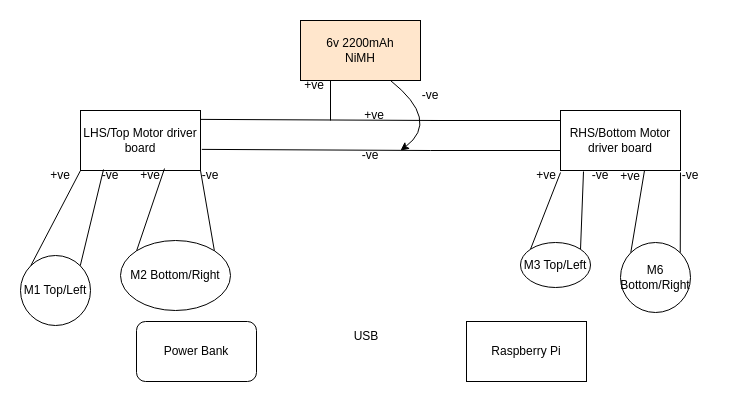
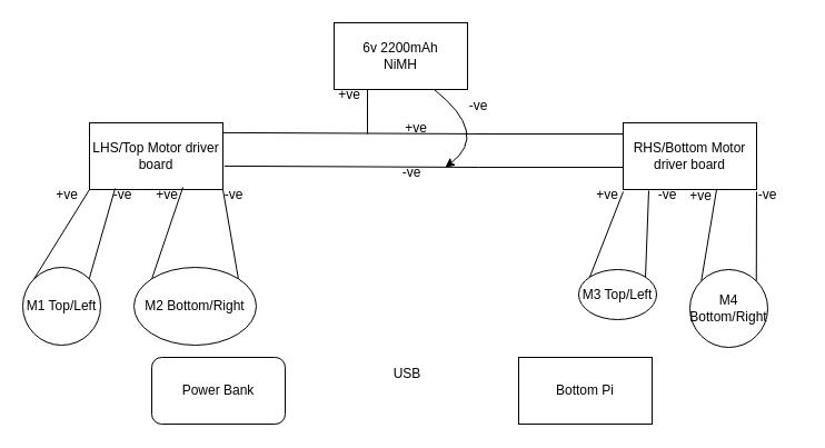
  <mxCell id="0" />
  <mxCell id="1" parent="0" />
- <mxCell id="2" value="&lt;div&gt;6v 2200mAh&lt;/div&gt;&lt;div&gt;NiMH&lt;br&gt;&lt;/div&gt;" style="rounded=0;whiteSpace=wrap;html=1;fillColor=#ffe6cc;" vertex="1" parent="1"><mxGeometry x="300" y="20" width="120" height="60" as="geometry" /></mxCell>
+ <mxCell id="2" value="&lt;div&gt;6v 2200mAh&lt;/div&gt;&lt;div&gt;NiMH&lt;br&gt;&lt;/div&gt;" style="rounded=0;whiteSpace=wrap;html=1;" vertex="1" parent="1"><mxGeometry x="300" y="20" width="120" height="60" as="geometry" /></mxCell>
  <mxCell id="3" value="" style="endArrow=none;html=1;rounded=0;exitX=0.993;exitY=0.148;exitDx=0;exitDy=0;exitPerimeter=0;" edge="1" parent="1" source="5"><mxGeometry width="50" height="50" relative="1" as="geometry"><mxPoint x="230" y="230" as="sourcePoint" /><mxPoint x="440" y="120" as="targetPoint" /></mxGeometry></mxCell>
  <mxCell id="4" value="" style="endArrow=none;html=1;rounded=0;exitX=1.011;exitY=0.648;exitDx=0;exitDy=0;exitPerimeter=0;" edge="1" parent="1" source="5"><mxGeometry width="50" height="50" relative="1" as="geometry"><mxPoint x="230" y="260" as="sourcePoint" /><mxPoint x="430" y="150" as="targetPoint" /></mxGeometry></mxCell>
  <mxCell id="5" value="LHS/Top Motor driver board" style="rounded=0;whiteSpace=wrap;html=1;" vertex="1" parent="1"><mxGeometry x="80" y="110" width="120" height="60" as="geometry" /></mxCell>
  <mxCell id="6" value="RHS/Bottom Motor driver board" style="rounded=0;whiteSpace=wrap;html=1;" vertex="1" parent="1"><mxGeometry x="560" y="110" width="120" height="60" as="geometry" /></mxCell>
  <mxCell id="7" value="" style="endArrow=none;html=1;rounded=0;entryX=0;entryY=0.75;entryDx=0;entryDy=0;exitX=1;exitY=0.75;exitDx=0;exitDy=0;" edge="1" parent="1"><mxGeometry width="50" height="50" relative="1" as="geometry"><mxPoint x="430" y="150" as="sourcePoint" /><mxPoint x="560" y="150" as="targetPoint" /></mxGeometry></mxCell>
  <mxCell id="8" value="" style="endArrow=none;html=1;rounded=0;entryX=0;entryY=0.75;entryDx=0;entryDy=0;exitX=1;exitY=0.75;exitDx=0;exitDy=0;" edge="1" parent="1"><mxGeometry width="50" height="50" relative="1" as="geometry"><mxPoint x="430" y="120" as="sourcePoint" /><mxPoint x="560" y="120" as="targetPoint" /></mxGeometry></mxCell>
- <mxCell id="9" value="M1 Top/Left" style="ellipse;whiteSpace=wrap;html=1;aspect=fixed;" vertex="1" parent="1"><mxGeometry x="20" y="255" width="70" height="70" as="geometry" /></mxCell>
+ <mxCell id="9" value="M1 Top/Left" style="ellipse;whiteSpace=wrap;html=1;aspect=fixed;" vertex="1" parent="1"><mxGeometry x="20" y="240" width="70" height="70" as="geometry" /></mxCell>
  <mxCell id="10" value="M2 Bottom/Right" style="ellipse;whiteSpace=wrap;html=1;aspect=fixed;" vertex="1" parent="1"><mxGeometry x="120" y="240" width="110" height="70" as="geometry" /></mxCell>
  <mxCell id="11" value="" style="endArrow=none;html=1;rounded=0;entryX=0;entryY=1;entryDx=0;entryDy=0;exitX=0;exitY=0;exitDx=0;exitDy=0;" edge="1" parent="1" source="9" target="5"><mxGeometry width="50" height="50" relative="1" as="geometry"><mxPoint x="200" y="260" as="sourcePoint" /><mxPoint x="250" y="210" as="targetPoint" /></mxGeometry></mxCell>
  <mxCell id="12" value="" style="endArrow=none;html=1;rounded=0;entryX=0.192;entryY=0.983;entryDx=0;entryDy=0;exitX=1;exitY=0;exitDx=0;exitDy=0;entryPerimeter=0;" edge="1" parent="1" source="9" target="5"><mxGeometry width="50" height="50" relative="1" as="geometry"><mxPoint x="40" y="260" as="sourcePoint" /><mxPoint x="70" y="180" as="targetPoint" /></mxGeometry></mxCell>
  <mxCell id="13" value="" style="endArrow=none;html=1;rounded=0;entryX=0.7;entryY=0.967;entryDx=0;entryDy=0;exitX=0;exitY=0;exitDx=0;exitDy=0;entryPerimeter=0;" edge="1" parent="1" source="10" target="5"><mxGeometry width="50" height="50" relative="1" as="geometry"><mxPoint x="40" y="260" as="sourcePoint" /><mxPoint x="70" y="180" as="targetPoint" /></mxGeometry></mxCell>
  <mxCell id="14" value="" style="endArrow=none;html=1;rounded=0;entryX=1;entryY=1;entryDx=0;entryDy=0;exitX=1;exitY=0;exitDx=0;exitDy=0;" edge="1" parent="1" source="10" target="5"><mxGeometry width="50" height="50" relative="1" as="geometry"><mxPoint x="140" y="260" as="sourcePoint" /><mxPoint x="154" y="178" as="targetPoint" /></mxGeometry></mxCell>
  <mxCell id="15" value="M3 Top/Left" style="ellipse;whiteSpace=wrap;html=1;aspect=fixed;" vertex="1" parent="1"><mxGeometry x="520" y="242" width="70" height="45" as="geometry" /></mxCell>
- <mxCell id="16" value="M6 Bottom/Right" style="ellipse;whiteSpace=wrap;html=1;aspect=fixed;" vertex="1" parent="1"><mxGeometry x="620" y="242" width="70" height="70" as="geometry" /></mxCell>
+ <mxCell id="16" value="M4 Bottom/Right" style="ellipse;whiteSpace=wrap;html=1;aspect=fixed;" vertex="1" parent="1"><mxGeometry x="620" y="242" width="70" height="70" as="geometry" /></mxCell>
  <mxCell id="17" value="" style="endArrow=none;html=1;rounded=0;entryX=0;entryY=1;entryDx=0;entryDy=0;exitX=0;exitY=0;exitDx=0;exitDy=0;" edge="1" parent="1" source="15"><mxGeometry width="50" height="50" relative="1" as="geometry"><mxPoint x="700" y="262" as="sourcePoint" /><mxPoint x="560" y="172" as="targetPoint" /></mxGeometry></mxCell>
  <mxCell id="18" value="" style="endArrow=none;html=1;rounded=0;entryX=0.192;entryY=0.983;entryDx=0;entryDy=0;exitX=1;exitY=0;exitDx=0;exitDy=0;entryPerimeter=0;" edge="1" parent="1" source="15"><mxGeometry width="50" height="50" relative="1" as="geometry"><mxPoint x="540" y="262" as="sourcePoint" /><mxPoint x="583" y="171" as="targetPoint" /></mxGeometry></mxCell>
  <mxCell id="19" value="" style="endArrow=none;html=1;rounded=0;entryX=0.7;entryY=0.967;entryDx=0;entryDy=0;exitX=0;exitY=0;exitDx=0;exitDy=0;entryPerimeter=0;" edge="1" parent="1" source="16"><mxGeometry width="50" height="50" relative="1" as="geometry"><mxPoint x="540" y="262" as="sourcePoint" /><mxPoint x="644" y="170" as="targetPoint" /></mxGeometry></mxCell>
  <mxCell id="20" value="" style="endArrow=none;html=1;rounded=0;entryX=1;entryY=1;entryDx=0;entryDy=0;exitX=1;exitY=0;exitDx=0;exitDy=0;" edge="1" parent="1" source="16"><mxGeometry width="50" height="50" relative="1" as="geometry"><mxPoint x="640" y="262" as="sourcePoint" /><mxPoint x="680" y="172" as="targetPoint" /></mxGeometry></mxCell>
  <mxCell id="21" value="" style="endArrow=none;html=1;rounded=0;exitX=0.25;exitY=1;exitDx=0;exitDy=0;" edge="1" parent="1" source="2"><mxGeometry width="50" height="50" relative="1" as="geometry"><mxPoint x="340" y="170" as="sourcePoint" /><mxPoint x="330" y="120" as="targetPoint" /></mxGeometry></mxCell>
  <mxCell id="22" value="" style="curved=1;endArrow=classic;html=1;rounded=0;exitX=0.75;exitY=1;exitDx=0;exitDy=0;" edge="1" parent="1" source="2"><mxGeometry width="50" height="50" relative="1" as="geometry"><mxPoint x="390" y="100" as="sourcePoint" /><mxPoint x="400" y="150" as="targetPoint" /><Array as="points"><mxPoint x="440" y="120" /></Array></mxGeometry></mxCell>
  <mxCell id="23" value="+ve" style="text;html=1;strokeColor=none;fillColor=none;align=center;verticalAlign=middle;whiteSpace=wrap;rounded=0;" vertex="1" parent="1"><mxGeometry x="284" y="70" width="60" height="30" as="geometry" /></mxCell>
  <mxCell id="24" value="-ve" style="text;html=1;strokeColor=none;fillColor=none;align=center;verticalAlign=middle;whiteSpace=wrap;rounded=0;" vertex="1" parent="1"><mxGeometry x="400" y="80" width="60" height="30" as="geometry" /></mxCell>
  <mxCell id="25" value="-ve" style="text;html=1;strokeColor=none;fillColor=none;align=center;verticalAlign=middle;whiteSpace=wrap;rounded=0;" vertex="1" parent="1"><mxGeometry x="340" y="140" width="60" height="30" as="geometry" /></mxCell>
  <mxCell id="26" value="+ve" style="text;html=1;strokeColor=none;fillColor=none;align=center;verticalAlign=middle;whiteSpace=wrap;rounded=0;" vertex="1" parent="1"><mxGeometry x="344" y="100" width="60" height="30" as="geometry" /></mxCell>
  <mxCell id="27" value="+ve" style="text;html=1;strokeColor=none;fillColor=none;align=center;verticalAlign=middle;whiteSpace=wrap;rounded=0;" vertex="1" parent="1"><mxGeometry x="120" y="160" width="60" height="30" as="geometry" /></mxCell>
  <mxCell id="28" value="+ve" style="text;html=1;strokeColor=none;fillColor=none;align=center;verticalAlign=middle;whiteSpace=wrap;rounded=0;" vertex="1" parent="1"><mxGeometry x="30" y="160" width="60" height="30" as="geometry" /></mxCell>
  <mxCell id="29" value="-ve" style="text;html=1;strokeColor=none;fillColor=none;align=center;verticalAlign=middle;whiteSpace=wrap;rounded=0;" vertex="1" parent="1"><mxGeometry x="80" y="160" width="60" height="30" as="geometry" /></mxCell>
  <mxCell id="30" value="-ve" style="text;html=1;strokeColor=none;fillColor=none;align=center;verticalAlign=middle;whiteSpace=wrap;rounded=0;" vertex="1" parent="1"><mxGeometry x="180" y="160" width="60" height="30" as="geometry" /></mxCell>
  <mxCell id="31" value="+ve" style="text;html=1;strokeColor=none;fillColor=none;align=center;verticalAlign=middle;whiteSpace=wrap;rounded=0;" vertex="1" parent="1"><mxGeometry x="600" y="161" width="60" height="30" as="geometry" /></mxCell>
  <mxCell id="32" value="+ve" style="text;html=1;strokeColor=none;fillColor=none;align=center;verticalAlign=middle;whiteSpace=wrap;rounded=0;" vertex="1" parent="1"><mxGeometry x="516" y="160" width="60" height="30" as="geometry" /></mxCell>
  <mxCell id="33" value="-ve" style="text;html=1;strokeColor=none;fillColor=none;align=center;verticalAlign=middle;whiteSpace=wrap;rounded=0;" vertex="1" parent="1"><mxGeometry x="660" y="160" width="60" height="30" as="geometry" /></mxCell>
  <mxCell id="34" value="-ve" style="text;html=1;strokeColor=none;fillColor=none;align=center;verticalAlign=middle;whiteSpace=wrap;rounded=0;" vertex="1" parent="1"><mxGeometry x="570" y="160" width="60" height="30" as="geometry" /></mxCell>
  <mxCell id="35" value="Power Bank" style="rounded=1;whiteSpace=wrap;html=1;" vertex="1" parent="1"><mxGeometry x="136" y="321" width="120" height="60" as="geometry" /></mxCell>
- <mxCell id="36" value="Raspberry Pi " style="rounded=0;whiteSpace=wrap;html=1;" vertex="1" parent="1"><mxGeometry x="466" y="321" width="120" height="60" as="geometry" /></mxCell>
+ <mxCell id="36" value="Bottom Pi " style="rounded=0;whiteSpace=wrap;html=1;" vertex="1" parent="1"><mxGeometry x="466" y="321" width="120" height="60" as="geometry" /></mxCell>
  <mxCell id="37" value="USB" style="text;html=1;strokeColor=none;fillColor=none;align=center;verticalAlign=middle;whiteSpace=wrap;rounded=0;" vertex="1" parent="1"><mxGeometry x="336" y="321" width="60" height="30" as="geometry" /></mxCell>
